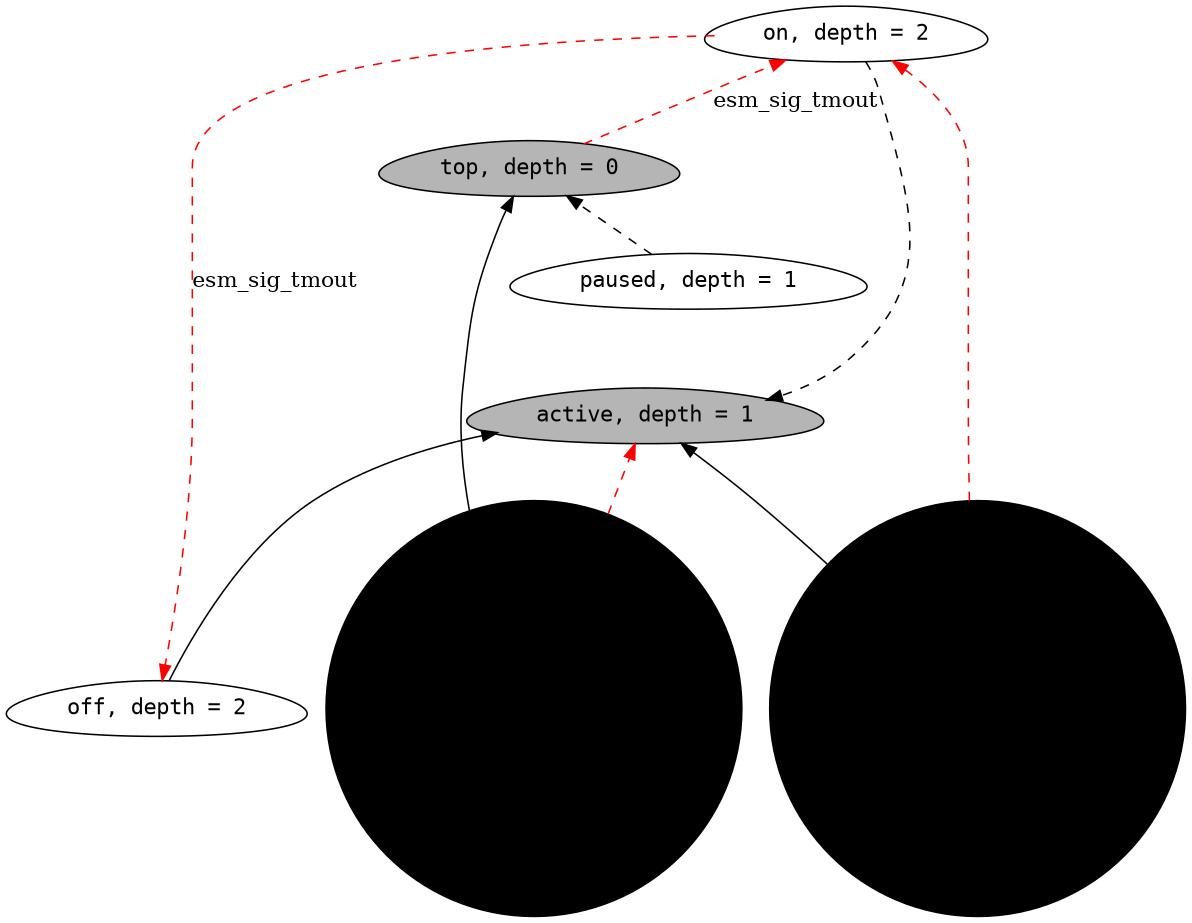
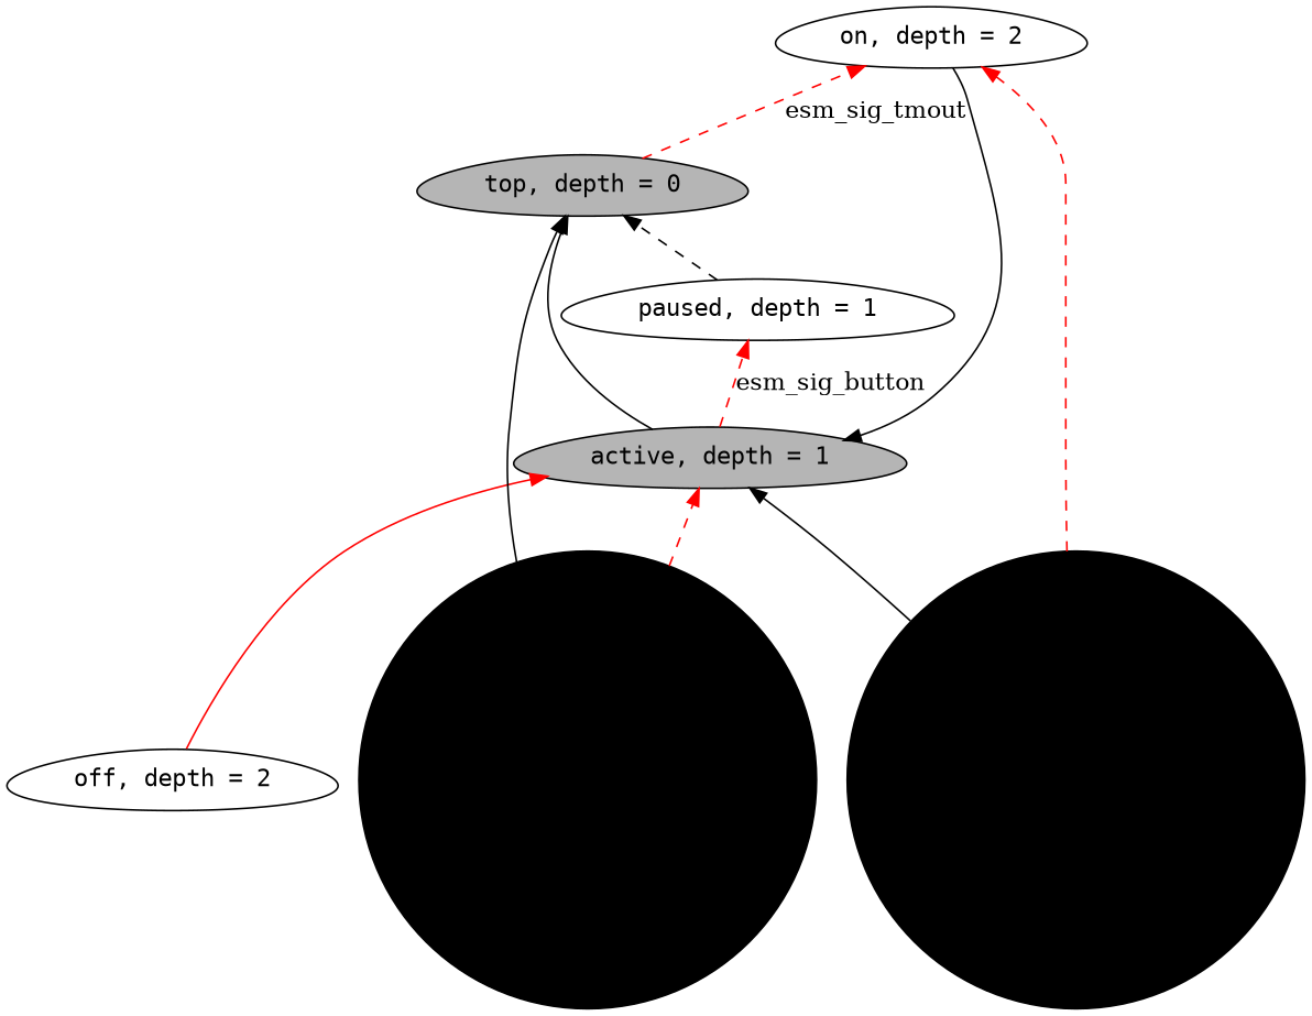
  digraph {
    rankdir=BT
    node [fontname=monospace shape=egg style=filled]
    edge [style=dashed]
    n1 [label="off, depth = 2" style=""]
    n2 [fillcolor=gray71 label="active, depth = 1"]
    n3 [fillcolor=gray71 label="top, depth = 0"]
    n4 [label="paused, depth = 1" style=""]
    n5 [label="on, depth = 2" style=""]
    type_initial_280a1e7b [fillcolor=black shape=circle width=0.25]
    type_initial_00ba40ba [fillcolor=black shape=circle width=0.25]
-   n1 -> n2 [style=""]
+   n1 -> n2 [color=red style=""]
+   n2 -> n3 [style=""]
+   n2 -> n4 [color=red label=esm_sig_button]
    n3 -> n5 [color=red label=esm_sig_tmout]
    n4 -> n3
-   n5 -> n1 [color=red label=esm_sig_tmout]
-   n5 -> n2
+   n5 -> n2 [style=""]
    type_initial_280a1e7b -> n2 [color=red]
    type_initial_280a1e7b -> n3 [style=""]
    type_initial_00ba40ba -> n2 [style=""]
    type_initial_00ba40ba -> n5 [color=red]
  }
